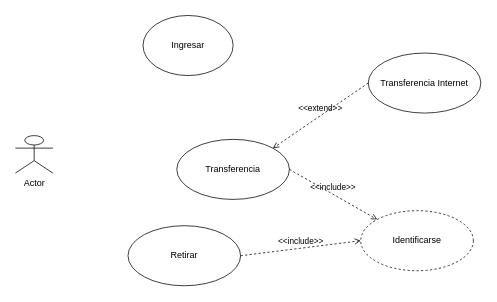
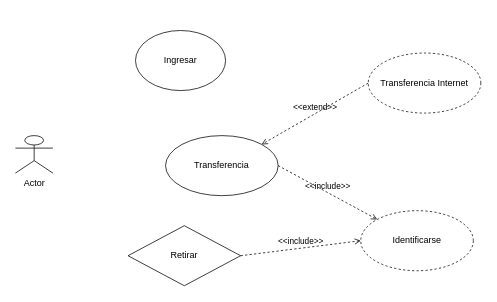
  <mxCell id="0" />
  <mxCell id="1" parent="0" />
  <mxCell id="2" value="Actor" style="shape=umlActor;verticalLabelPosition=bottom;verticalAlign=top;html=1;outlineConnect=0;" vertex="1" parent="1"><mxGeometry x="20" y="180" width="50" height="50" as="geometry" /></mxCell>
- <mxCell id="3" value="Ingresar" style="ellipse;whiteSpace=wrap;html=1;" vertex="1" parent="1"><mxGeometry x="190" y="20" width="120" height="80" as="geometry" /></mxCell>
- <mxCell id="4" value="Transferencia" style="ellipse;whiteSpace=wrap;html=1;" vertex="1" parent="1"><mxGeometry x="235" y="185" width="150" height="80" as="geometry" /></mxCell>
- <mxCell id="5" value="Retirar" style="ellipse;whiteSpace=wrap;html=1;" vertex="1" parent="1"><mxGeometry x="170" y="300" width="150" height="80" as="geometry" /></mxCell>
+ <mxCell id="3" value="Ingresar" style="ellipse;whiteSpace=wrap;html=1;" vertex="1" parent="1"><mxGeometry x="180" y="40" width="120" height="80" as="geometry" /></mxCell>
+ <mxCell id="4" value="Transferencia" style="ellipse;whiteSpace=wrap;html=1;" vertex="1" parent="1"><mxGeometry x="220" y="180" width="150" height="80" as="geometry" /></mxCell>
+ <mxCell id="5" value="Retirar" style="rhombus;whiteSpace=wrap;html=1;" vertex="1" parent="1"><mxGeometry x="170" y="300" width="150" height="80" as="geometry" /></mxCell>
  <mxCell id="6" value="Identificarse" style="ellipse;whiteSpace=wrap;html=1;dashed=1;" vertex="1" parent="1"><mxGeometry x="480" y="280" width="150" height="80" as="geometry" /></mxCell>
- <mxCell id="7" value="Transferencia Internet" style="ellipse;whiteSpace=wrap;html=1;" vertex="1" parent="1"><mxGeometry x="490" y="70" width="150" height="80" as="geometry" /></mxCell>
+ <mxCell id="7" value="Transferencia Internet" style="ellipse;whiteSpace=wrap;html=1;dashed=1;" vertex="1" parent="1"><mxGeometry x="490" y="70" width="150" height="80" as="geometry" /></mxCell>
  <mxCell id="8" value="&amp;lt;&amp;lt;include&amp;gt;&amp;gt;" style="html=1;verticalAlign=bottom;labelBackgroundColor=none;endArrow=open;endFill=0;dashed=1;rounded=0;exitX=1;exitY=0.5;exitDx=0;exitDy=0;entryX=0;entryY=0;entryDx=0;entryDy=0;" edge="1" parent="1" source="4" target="6"><mxGeometry width="160" relative="1" as="geometry"><mxPoint x="400" y="219.5" as="sourcePoint" /><mxPoint x="560" y="219.5" as="targetPoint" /></mxGeometry></mxCell>
  <mxCell id="9" value="&amp;lt;&amp;lt;include&amp;gt;&amp;gt;" style="html=1;verticalAlign=bottom;labelBackgroundColor=none;endArrow=open;endFill=0;dashed=1;rounded=0;exitX=1;exitY=0.5;exitDx=0;exitDy=0;entryX=0;entryY=0.5;entryDx=0;entryDy=0;" edge="1" parent="1" source="5" target="6"><mxGeometry width="160" relative="1" as="geometry"><mxPoint x="350" y="270" as="sourcePoint" /><mxPoint x="510" y="270" as="targetPoint" /></mxGeometry></mxCell>
  <mxCell id="10" value="&amp;lt;&amp;lt;extend&amp;gt;&amp;gt;" style="html=1;verticalAlign=bottom;labelBackgroundColor=none;endArrow=open;endFill=0;dashed=1;rounded=0;exitX=0;exitY=0.5;exitDx=0;exitDy=0;entryX=1;entryY=0;entryDx=0;entryDy=0;" edge="1" parent="1" source="7" target="4"><mxGeometry width="160" relative="1" as="geometry"><mxPoint x="440" y="200" as="sourcePoint" /><mxPoint x="600" y="200" as="targetPoint" /></mxGeometry></mxCell>
